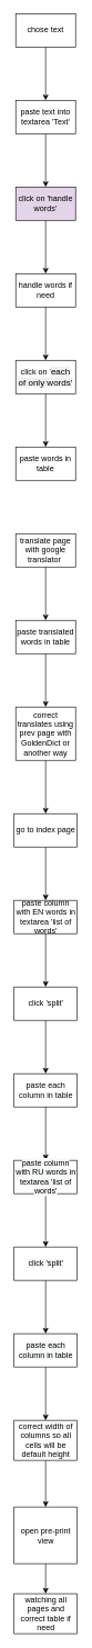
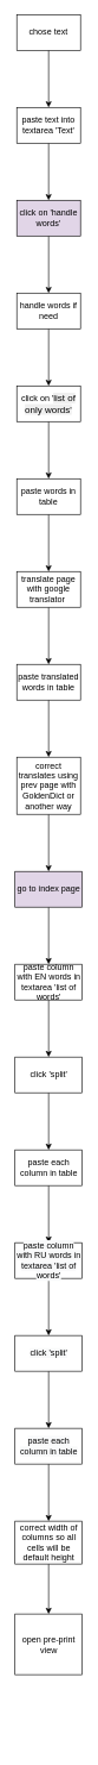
  <mxCell id="0" />
  <mxCell id="1" parent="0" />
  <mxCell id="2" value="" style="edgeStyle=orthogonalEdgeStyle;rounded=0;orthogonalLoop=1;jettySize=auto;html=1;" edge="1" parent="1" source="3" target="5"><mxGeometry relative="1" as="geometry" /></mxCell>
  <mxCell id="3" value="chose text" style="rounded=0;whiteSpace=wrap;html=1;" vertex="1" parent="1"><mxGeometry x="23" y="20" width="90" height="50" as="geometry" /></mxCell>
  <mxCell id="4" value="" style="edgeStyle=orthogonalEdgeStyle;rounded=0;orthogonalLoop=1;jettySize=auto;html=1;" edge="1" parent="1" source="5" target="7"><mxGeometry relative="1" as="geometry" /></mxCell>
  <mxCell id="5" value="paste text into textarea 'Text'" style="rounded=0;whiteSpace=wrap;html=1;" vertex="1" parent="1"><mxGeometry x="23" y="150" width="90" height="50" as="geometry" /></mxCell>
  <mxCell id="6" value="" style="edgeStyle=orthogonalEdgeStyle;rounded=0;orthogonalLoop=1;jettySize=auto;html=1;" edge="1" parent="1" source="7" target="9"><mxGeometry relative="1" as="geometry" /></mxCell>
  <mxCell id="7" value="click on 'handle words'" style="rounded=0;whiteSpace=wrap;html=1;fillColor=#e1d5e7;" vertex="1" parent="1"><mxGeometry x="23" y="280" width="90" height="50" as="geometry" /></mxCell>
  <mxCell id="8" value="" style="edgeStyle=orthogonalEdgeStyle;rounded=0;orthogonalLoop=1;jettySize=auto;html=1;" edge="1" parent="1" source="9" target="11"><mxGeometry relative="1" as="geometry" /></mxCell>
  <mxCell id="9" value="handle words if need" style="rounded=0;whiteSpace=wrap;html=1;" vertex="1" parent="1"><mxGeometry x="23" y="410" width="90" height="50" as="geometry" /></mxCell>
  <mxCell id="10" value="" style="edgeStyle=orthogonalEdgeStyle;rounded=0;orthogonalLoop=1;jettySize=auto;html=1;" edge="1" parent="1" source="11" target="13"><mxGeometry relative="1" as="geometry" /></mxCell>
- <mxCell id="11" value="click on '&lt;span style=&quot;font-family: &amp;#34;arial&amp;#34; ; font-size: 13.333px ; background-color: rgb(239 , 239 , 239)&quot;&gt;each of only words'&lt;/span&gt;" style="rounded=0;whiteSpace=wrap;html=1;" vertex="1" parent="1"><mxGeometry x="23" y="540" width="90" height="50" as="geometry" /></mxCell>
+ <mxCell id="11" value="click on '&lt;span style=&quot;font-family: &amp;#34;arial&amp;#34; ; font-size: 13.333px ; background-color: rgb(239 , 239 , 239)&quot;&gt;list of only words'&lt;/span&gt;" style="rounded=0;whiteSpace=wrap;html=1;" vertex="1" parent="1"><mxGeometry x="23" y="540" width="90" height="50" as="geometry" /></mxCell>
+ <mxCell id="12" value="" style="edgeStyle=orthogonalEdgeStyle;rounded=0;orthogonalLoop=1;jettySize=auto;html=1;" edge="1" parent="1" source="13" target="15"><mxGeometry relative="1" as="geometry" /></mxCell>
  <mxCell id="13" value="paste words in table" style="rounded=0;whiteSpace=wrap;html=1;" vertex="1" parent="1"><mxGeometry x="23" y="670" width="90" height="50" as="geometry" /></mxCell>
  <mxCell id="14" value="" style="edgeStyle=orthogonalEdgeStyle;rounded=0;orthogonalLoop=1;jettySize=auto;html=1;" edge="1" parent="1" source="15" target="17"><mxGeometry relative="1" as="geometry" /></mxCell>
  <mxCell id="15" value="translate page with google translator&amp;nbsp;" style="rounded=0;whiteSpace=wrap;html=1;" vertex="1" parent="1"><mxGeometry x="23" y="800" width="90" height="50" as="geometry" /></mxCell>
  <mxCell id="16" value="" style="edgeStyle=orthogonalEdgeStyle;rounded=0;orthogonalLoop=1;jettySize=auto;html=1;" edge="1" parent="1" source="17" target="19"><mxGeometry relative="1" as="geometry" /></mxCell>
  <mxCell id="17" value="paste translated words in table" style="rounded=0;whiteSpace=wrap;html=1;" vertex="1" parent="1"><mxGeometry x="23" y="930" width="90" height="50" as="geometry" /></mxCell>
  <mxCell id="18" value="" style="edgeStyle=orthogonalEdgeStyle;rounded=0;orthogonalLoop=1;jettySize=auto;html=1;" edge="1" parent="1" source="19" target="21"><mxGeometry relative="1" as="geometry" /></mxCell>
  <mxCell id="19" value="correct translates using prev page with GoldenDict or another way" style="rounded=0;whiteSpace=wrap;html=1;" vertex="1" parent="1"><mxGeometry x="23" y="1060" width="90" height="80" as="geometry" /></mxCell>
  <mxCell id="20" value="" style="edgeStyle=orthogonalEdgeStyle;rounded=0;orthogonalLoop=1;jettySize=auto;html=1;" edge="1" parent="1" source="21" target="23"><mxGeometry relative="1" as="geometry" /></mxCell>
- <mxCell id="21" value="go to index page" style="whiteSpace=wrap;html=1;rounded=0;" vertex="1" parent="1"><mxGeometry x="20.5" y="1220" width="95" height="50" as="geometry" /></mxCell>
+ <mxCell id="21" value="go to index page" style="whiteSpace=wrap;html=1;rounded=0;fillColor=#e1d5e7;" vertex="1" parent="1"><mxGeometry x="20.5" y="1220" width="95" height="50" as="geometry" /></mxCell>
  <mxCell id="22" value="" style="edgeStyle=orthogonalEdgeStyle;rounded=0;orthogonalLoop=1;jettySize=auto;html=1;" edge="1" parent="1" source="23" target="25"><mxGeometry relative="1" as="geometry" /></mxCell>
  <mxCell id="23" value="&lt;div&gt;&lt;span&gt;paste column with EN words in textarea 'list of words'&lt;/span&gt;&lt;/div&gt;" style="whiteSpace=wrap;html=1;rounded=0;align=center;" vertex="1" parent="1"><mxGeometry x="20.5" y="1350" width="95" height="50" as="geometry" /></mxCell>
  <mxCell id="24" value="" style="edgeStyle=orthogonalEdgeStyle;rounded=0;orthogonalLoop=1;jettySize=auto;html=1;" edge="1" parent="1" source="25" target="27"><mxGeometry relative="1" as="geometry" /></mxCell>
  <mxCell id="25" value="&lt;div&gt;&lt;span&gt;click 'split'&lt;/span&gt;&lt;/div&gt;" style="whiteSpace=wrap;html=1;rounded=0;align=center;" vertex="1" parent="1"><mxGeometry x="20.5" y="1480" width="95" height="50" as="geometry" /></mxCell>
  <mxCell id="26" value="" style="edgeStyle=orthogonalEdgeStyle;rounded=0;orthogonalLoop=1;jettySize=auto;html=1;" edge="1" parent="1" source="27" target="29"><mxGeometry relative="1" as="geometry" /></mxCell>
  <mxCell id="27" value="paste each column in table" style="whiteSpace=wrap;html=1;rounded=0;align=center;" vertex="1" parent="1"><mxGeometry x="20.5" y="1610" width="95" height="50" as="geometry" /></mxCell>
  <mxCell id="28" value="" style="edgeStyle=orthogonalEdgeStyle;rounded=0;orthogonalLoop=1;jettySize=auto;html=1;" edge="1" parent="1" source="29" target="31"><mxGeometry relative="1" as="geometry" /></mxCell>
  <mxCell id="29" value="&lt;span style=&quot;color: rgb(0 , 0 , 0) ; font-family: &amp;#34;helvetica&amp;#34; ; font-size: 12px ; font-style: normal ; font-weight: 400 ; letter-spacing: normal ; text-align: center ; text-indent: 0px ; text-transform: none ; word-spacing: 0px ; background-color: rgb(248 , 249 , 250) ; display: inline ; float: none&quot;&gt;paste column with RU words in textarea 'list of words'&lt;/span&gt;" style="whiteSpace=wrap;html=1;rounded=0;align=center;" vertex="1" parent="1"><mxGeometry x="20.5" y="1740" width="95" height="50" as="geometry" /></mxCell>
  <mxCell id="30" value="" style="edgeStyle=orthogonalEdgeStyle;rounded=0;orthogonalLoop=1;jettySize=auto;html=1;" edge="1" parent="1" source="31" target="33"><mxGeometry relative="1" as="geometry" /></mxCell>
  <mxCell id="31" value="&lt;span style=&quot;color: rgb(0 , 0 , 0) ; font-family: &amp;#34;helvetica&amp;#34; ; font-size: 12px ; font-style: normal ; font-weight: 400 ; letter-spacing: normal ; text-align: center ; text-indent: 0px ; text-transform: none ; word-spacing: 0px ; background-color: rgb(248 , 249 , 250) ; display: inline ; float: none&quot;&gt;click 'split'&lt;/span&gt;" style="whiteSpace=wrap;html=1;rounded=0;align=center;" vertex="1" parent="1"><mxGeometry x="20.5" y="1870" width="95" height="50" as="geometry" /></mxCell>
  <mxCell id="32" value="" style="edgeStyle=orthogonalEdgeStyle;rounded=0;orthogonalLoop=1;jettySize=auto;html=1;" edge="1" parent="1" source="33" target="35"><mxGeometry relative="1" as="geometry" /></mxCell>
  <mxCell id="33" value="&lt;meta charset=&quot;utf-8&quot;&gt;&lt;span style=&quot;color: rgb(0, 0, 0); font-family: helvetica; font-size: 12px; font-style: normal; font-weight: 400; letter-spacing: normal; text-align: center; text-indent: 0px; text-transform: none; word-spacing: 0px; background-color: rgb(248, 249, 250); display: inline; float: none;&quot;&gt;paste each column in table&lt;/span&gt;" style="whiteSpace=wrap;html=1;rounded=0;align=center;" vertex="1" parent="1"><mxGeometry x="20.5" y="2000" width="95" height="50" as="geometry" /></mxCell>
  <mxCell id="34" value="" style="edgeStyle=orthogonalEdgeStyle;rounded=0;orthogonalLoop=1;jettySize=auto;html=1;" edge="1" parent="1" source="35" target="37"><mxGeometry relative="1" as="geometry" /></mxCell>
  <mxCell id="35" value="&lt;font face=&quot;helvetica&quot;&gt;correct width of columns so all cells will be default height&lt;br&gt;&lt;/font&gt;" style="whiteSpace=wrap;html=1;rounded=0;align=center;" vertex="1" parent="1"><mxGeometry x="20.5" y="2130" width="95" height="60" as="geometry" /></mxCell>
- <mxCell id="36" value="" style="edgeStyle=orthogonalEdgeStyle;rounded=0;orthogonalLoop=1;jettySize=auto;html=1;" edge="1" parent="1" source="37" target="38"><mxGeometry relative="1" as="geometry" /></mxCell>
  <mxCell id="37" value="&lt;font face=&quot;helvetica&quot;&gt;open pre-print view&lt;br&gt;&lt;/font&gt;" style="whiteSpace=wrap;html=1;rounded=0;align=center;" vertex="1" parent="1"><mxGeometry x="20.5" y="2260" width="95" height="85" as="geometry" /></mxCell>
- <mxCell id="38" value="watching all pages and correct table if need" style="whiteSpace=wrap;html=1;rounded=0;align=center;" vertex="1" parent="1"><mxGeometry x="20.5" y="2390" width="95" height="60" as="geometry" /></mxCell>
